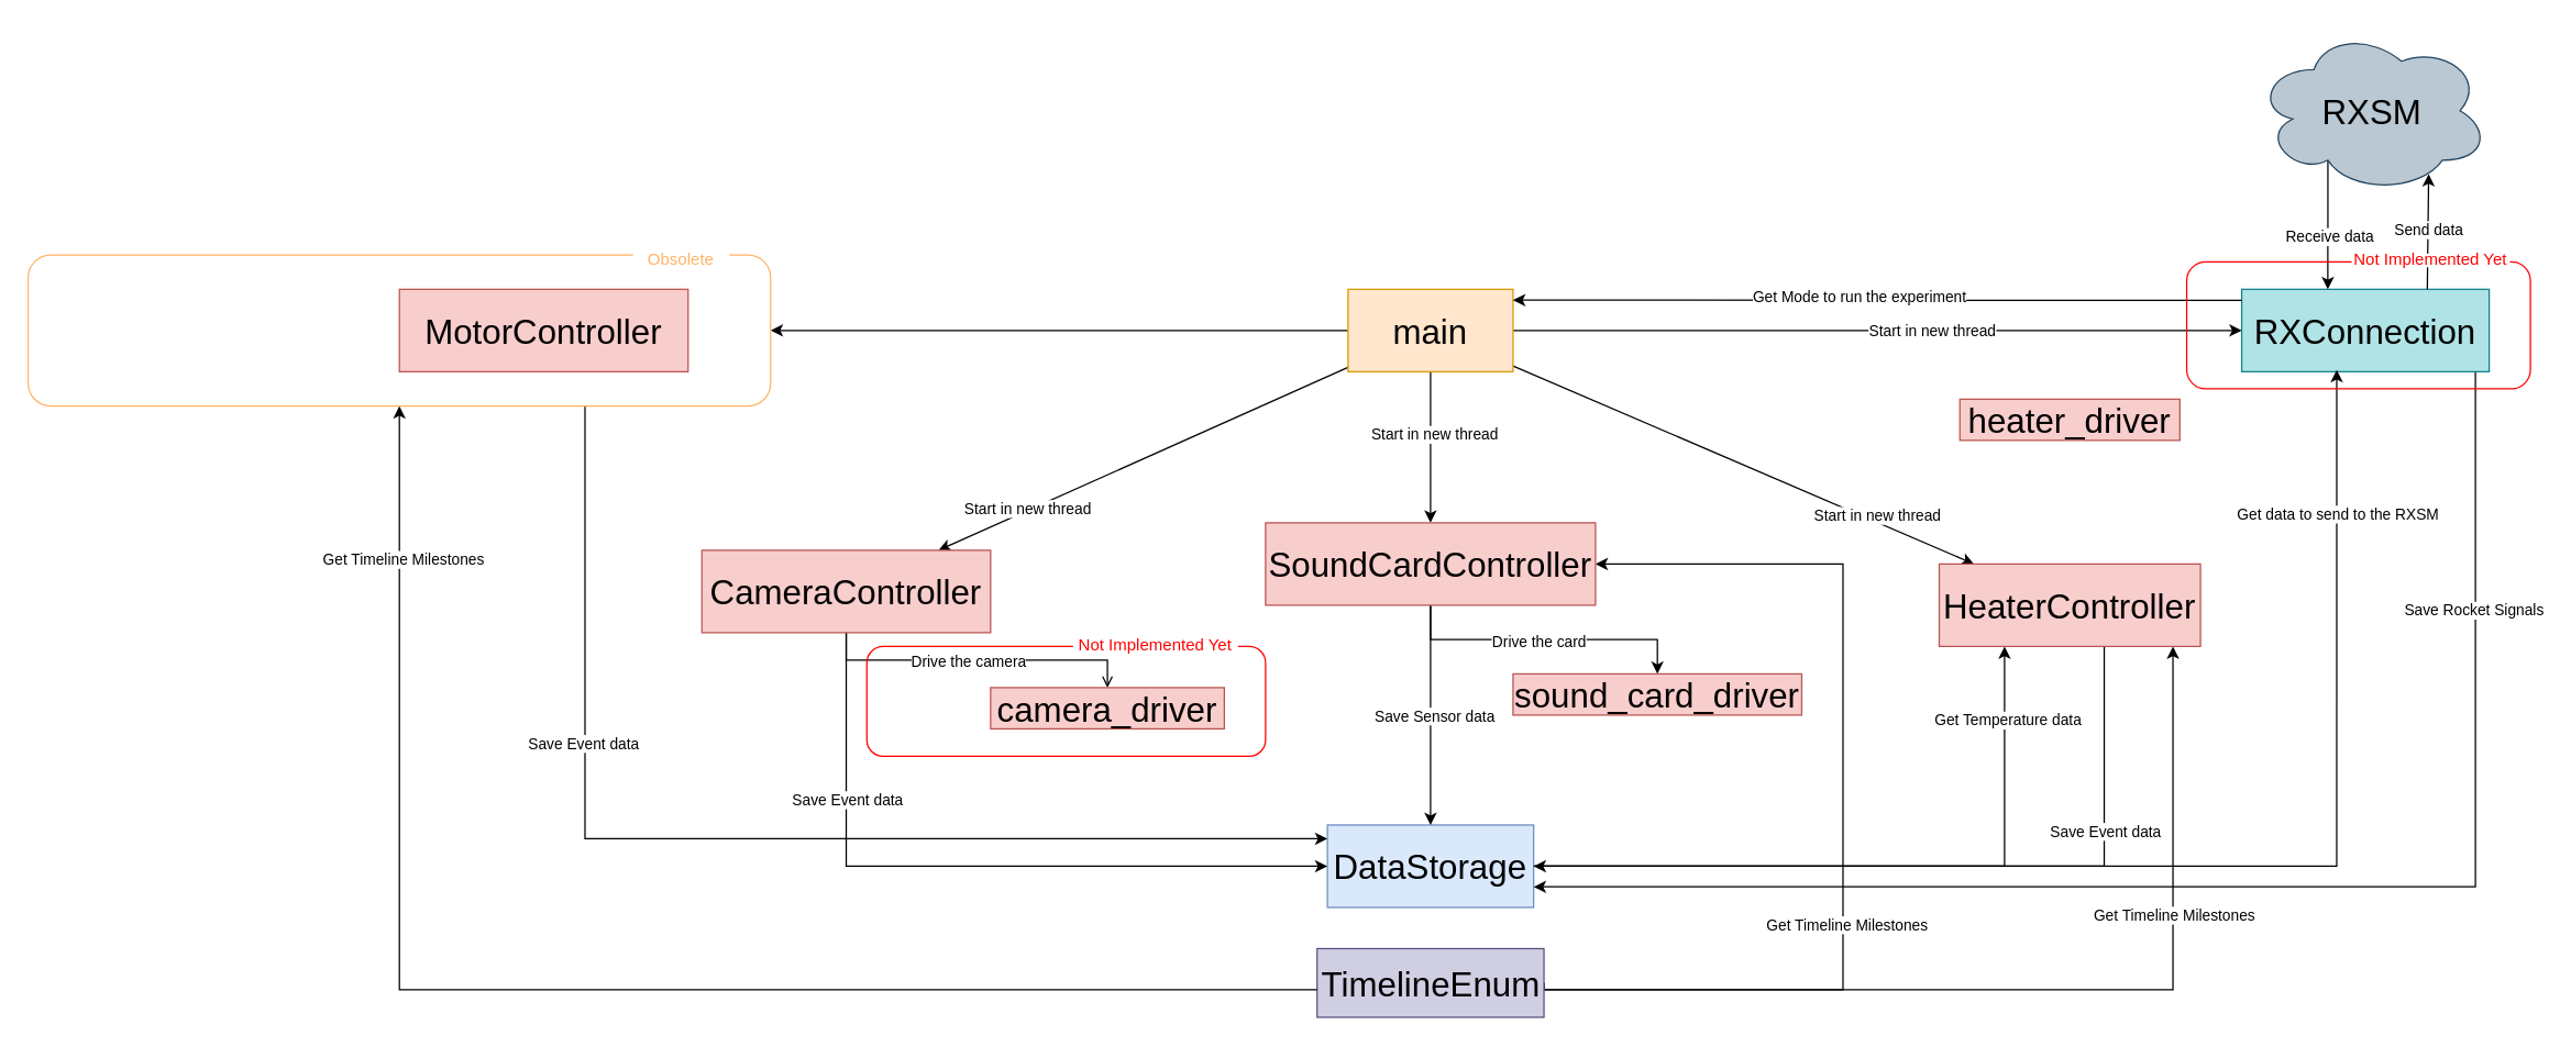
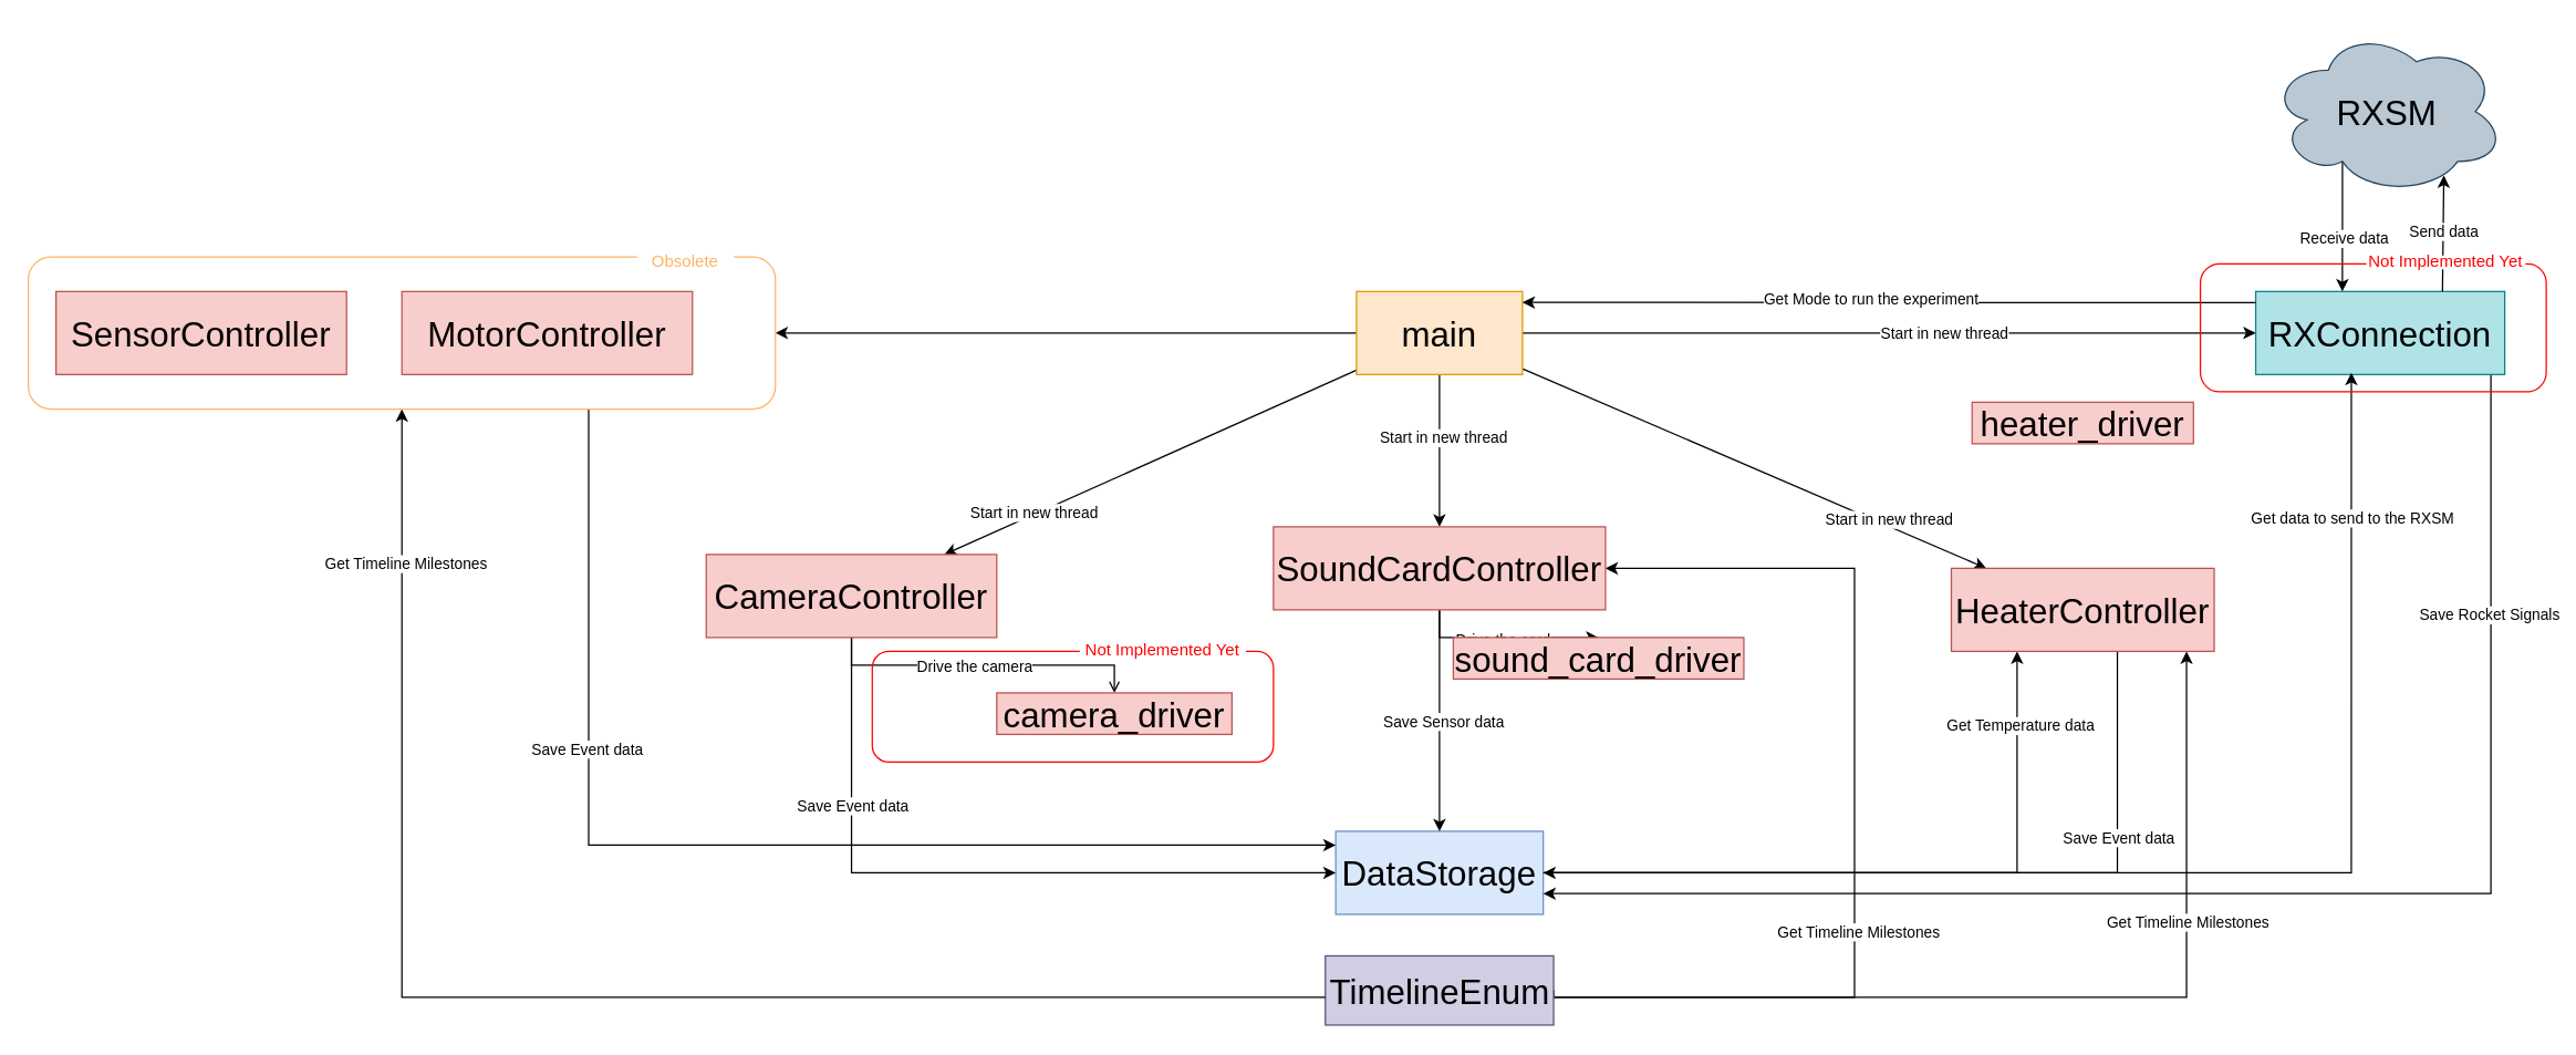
  <mxCell id="0" />
  <mxCell id="1" parent="0" />
  <mxCell id="2" value="" style="edgeStyle=orthogonalEdgeStyle;rounded=0;orthogonalLoop=1;jettySize=auto;html=1;" edge="1" parent="1" source="11" target="21"><mxGeometry relative="1" as="geometry" /></mxCell>
  <mxCell id="3" value="Start in new thread" style="edgeLabel;html=1;align=center;verticalAlign=middle;resizable=0;points=[];" vertex="1" connectable="0" parent="2"><mxGeometry x="-0.182" y="2" relative="1" as="geometry"><mxPoint as="offset" /></mxGeometry></mxCell>
  <mxCell id="4" value="" style="rounded=0;orthogonalLoop=1;jettySize=auto;html=1;" edge="1" parent="1" source="11" target="26"><mxGeometry relative="1" as="geometry" /></mxCell>
  <mxCell id="5" value="Start in new thread" style="edgeLabel;html=1;align=center;verticalAlign=middle;resizable=0;points=[];" vertex="1" connectable="0" parent="4"><mxGeometry x="0.566" y="-1" relative="1" as="geometry"><mxPoint as="offset" /></mxGeometry></mxCell>
  <mxCell id="6" value="" style="rounded=0;orthogonalLoop=1;jettySize=auto;html=1;" edge="1" parent="1" source="11" target="31"><mxGeometry relative="1" as="geometry" /></mxCell>
  <mxCell id="7" value="Start in new thread" style="edgeLabel;html=1;align=center;verticalAlign=middle;resizable=0;points=[];" vertex="1" connectable="0" parent="6"><mxGeometry x="0.574" y="-1" relative="1" as="geometry"><mxPoint x="1" y="-6" as="offset" /></mxGeometry></mxCell>
  <mxCell id="8" value="" style="rounded=0;orthogonalLoop=1;jettySize=auto;html=1;" edge="1" parent="1" source="11" target="40"><mxGeometry relative="1" as="geometry" /></mxCell>
  <mxCell id="9" value="Start in new thread" style="edgeLabel;html=1;align=center;verticalAlign=middle;resizable=0;points=[];" vertex="1" connectable="0" parent="8"><mxGeometry x="0.148" relative="1" as="geometry"><mxPoint as="offset" /></mxGeometry></mxCell>
  <mxCell id="10" style="rounded=0;orthogonalLoop=1;jettySize=auto;html=1;entryX=1;entryY=0.5;entryDx=0;entryDy=0;" edge="1" parent="1" source="11" target="57"><mxGeometry relative="1" as="geometry" /></mxCell>
  <mxCell id="11" value="main" style="rounded=0;whiteSpace=wrap;html=1;fillColor=#ffe6cc;strokeColor=#d79b00;fontSize=25;" vertex="1" parent="1"><mxGeometry x="980" y="210" width="120" height="60" as="geometry" /></mxCell>
  <mxCell id="12" style="edgeStyle=orthogonalEdgeStyle;rounded=0;orthogonalLoop=1;jettySize=auto;html=1;entryX=0.25;entryY=1;entryDx=0;entryDy=0;" edge="1" parent="1" source="14" target="31"><mxGeometry relative="1" as="geometry"><Array as="points"><mxPoint x="1458" y="630" /><mxPoint x="1458" y="470" /></Array></mxGeometry></mxCell>
  <mxCell id="13" value="Get Temperature data" style="edgeLabel;html=1;align=center;verticalAlign=middle;resizable=0;points=[];" vertex="1" connectable="0" parent="12"><mxGeometry x="0.786" y="-2" relative="1" as="geometry"><mxPoint as="offset" /></mxGeometry></mxCell>
  <mxCell id="14" value="DataStorage" style="rounded=0;whiteSpace=wrap;html=1;fillColor=#dae8fc;strokeColor=#6c8ebf;fontSize=25;" vertex="1" parent="1"><mxGeometry x="965" y="600" width="150" height="60" as="geometry" /></mxCell>
  <mxCell id="15" style="edgeStyle=orthogonalEdgeStyle;rounded=0;orthogonalLoop=1;jettySize=auto;html=1;entryX=0.5;entryY=0;entryDx=0;entryDy=0;" edge="1" parent="1" source="21" target="14"><mxGeometry relative="1" as="geometry" /></mxCell>
  <mxCell id="16" value="Save Sensor data" style="edgeLabel;html=1;align=center;verticalAlign=middle;resizable=0;points=[];" vertex="1" connectable="0" parent="15"><mxGeometry x="0.001" y="2" relative="1" as="geometry"><mxPoint as="offset" /></mxGeometry></mxCell>
  <mxCell id="17" value="" style="edgeStyle=orthogonalEdgeStyle;rounded=0;orthogonalLoop=1;jettySize=auto;html=1;" edge="1" parent="1" source="21" target="32"><mxGeometry relative="1" as="geometry" /></mxCell>
  <mxCell id="18" value="Drive the card" style="edgeLabel;html=1;align=center;verticalAlign=middle;resizable=0;points=[];" vertex="1" connectable="0" parent="17"><mxGeometry x="-0.039" y="-1" relative="1" as="geometry"><mxPoint as="offset" /></mxGeometry></mxCell>
  <mxCell id="19" style="edgeStyle=orthogonalEdgeStyle;rounded=0;orthogonalLoop=1;jettySize=auto;html=1;exitX=1;exitY=0.5;exitDx=0;exitDy=0;" edge="1" parent="1" source="37" target="21"><mxGeometry relative="1" as="geometry"><Array as="points"><mxPoint x="1340" y="720" /><mxPoint x="1340" y="410" /></Array></mxGeometry></mxCell>
  <mxCell id="20" value="Get Timeline Milestones" style="edgeLabel;html=1;align=center;verticalAlign=middle;resizable=0;points=[];" vertex="1" connectable="0" parent="19"><mxGeometry x="-0.242" y="-2" relative="1" as="geometry"><mxPoint as="offset" /></mxGeometry></mxCell>
  <mxCell id="21" value="SoundCardController" style="rounded=0;whiteSpace=wrap;html=1;fillColor=#f8cecc;strokeColor=#b85450;fontSize=25;" vertex="1" parent="1"><mxGeometry x="920" y="380" width="240" height="60" as="geometry" /></mxCell>
  <mxCell id="22" style="edgeStyle=orthogonalEdgeStyle;rounded=0;orthogonalLoop=1;jettySize=auto;html=1;entryX=0;entryY=0.5;entryDx=0;entryDy=0;" edge="1" parent="1" source="26" target="14"><mxGeometry relative="1" as="geometry"><Array as="points"><mxPoint x="615" y="630" /></Array></mxGeometry></mxCell>
  <mxCell id="23" value="Save Event data" style="edgeLabel;html=1;align=center;verticalAlign=middle;resizable=0;points=[];" vertex="1" connectable="0" parent="22"><mxGeometry x="-0.467" y="1" relative="1" as="geometry"><mxPoint x="-1" y="-18" as="offset" /></mxGeometry></mxCell>
  <mxCell id="24" value="" style="edgeStyle=orthogonalEdgeStyle;rounded=0;orthogonalLoop=1;jettySize=auto;html=1;endArrow=open;" edge="1" parent="1" source="26" target="34"><mxGeometry relative="1" as="geometry" /></mxCell>
  <mxCell id="25" value="Drive the camera" style="edgeLabel;html=1;align=center;verticalAlign=middle;resizable=0;points=[];" vertex="1" connectable="0" parent="24"><mxGeometry x="-0.06" relative="1" as="geometry"><mxPoint as="offset" /></mxGeometry></mxCell>
  <mxCell id="26" value="CameraController" style="rounded=0;whiteSpace=wrap;html=1;fillColor=#f8cecc;strokeColor=#b85450;fontSize=25;" vertex="1" parent="1"><mxGeometry x="510" y="400" width="210" height="60" as="geometry" /></mxCell>
  <mxCell id="27" style="edgeStyle=orthogonalEdgeStyle;rounded=0;orthogonalLoop=1;jettySize=auto;html=1;entryX=1;entryY=0.5;entryDx=0;entryDy=0;" edge="1" parent="1" source="31" target="14"><mxGeometry relative="1" as="geometry"><Array as="points"><mxPoint x="1530" y="630" /></Array></mxGeometry></mxCell>
  <mxCell id="28" value="Save Event data" style="edgeLabel;html=1;align=center;verticalAlign=middle;resizable=0;points=[];" vertex="1" connectable="0" parent="27"><mxGeometry x="-0.502" relative="1" as="geometry"><mxPoint y="-9" as="offset" /></mxGeometry></mxCell>
  <mxCell id="29" style="edgeStyle=orthogonalEdgeStyle;rounded=0;orthogonalLoop=1;jettySize=auto;html=1;exitX=1;exitY=0.5;exitDx=0;exitDy=0;" edge="1" parent="1" source="37" target="31"><mxGeometry relative="1" as="geometry"><Array as="points"><mxPoint x="1580" y="720" /></Array></mxGeometry></mxCell>
  <mxCell id="30" value="Get Timeline Milestones" style="edgeLabel;html=1;align=center;verticalAlign=middle;resizable=0;points=[];" vertex="1" connectable="0" parent="29"><mxGeometry x="0.45" relative="1" as="geometry"><mxPoint as="offset" /></mxGeometry></mxCell>
  <mxCell id="31" value="HeaterController" style="rounded=0;whiteSpace=wrap;html=1;fillColor=#f8cecc;strokeColor=#b85450;fontSize=25;" vertex="1" parent="1"><mxGeometry x="1410" y="410" width="190" height="60" as="geometry" /></mxCell>
- <mxCell id="32" value="sound_card_driver" style="rounded=0;whiteSpace=wrap;html=1;fillColor=#f8cecc;strokeColor=#b85450;fontSize=25;" vertex="1" parent="1"><mxGeometry x="1100" y="490" width="210" height="30" as="geometry" /></mxCell>
+ <mxCell id="32" value="sound_card_driver" style="rounded=0;whiteSpace=wrap;html=1;fillColor=#f8cecc;strokeColor=#b85450;fontSize=25;" vertex="1" parent="1"><mxGeometry x="1050" y="460" width="210" height="30" as="geometry" /></mxCell>
  <mxCell id="33" value="heater_driver" style="rounded=0;whiteSpace=wrap;html=1;fillColor=#f8cecc;strokeColor=#b85450;fontSize=25;" vertex="1" parent="1"><mxGeometry x="1425" y="290" width="160" height="30" as="geometry" /></mxCell>
  <mxCell id="34" value="camera_driver" style="rounded=0;whiteSpace=wrap;html=1;fillColor=#f8cecc;strokeColor=#b85450;fontSize=25;" vertex="1" parent="1"><mxGeometry x="720" y="500" width="170" height="30" as="geometry" /></mxCell>
  <mxCell id="35" value="" style="rounded=1;whiteSpace=wrap;html=1;fillColor=none;strokeColor=#FF0000;" vertex="1" parent="1"><mxGeometry x="630" y="470" width="290" height="80" as="geometry" /></mxCell>
  <mxCell id="36" value="Not Implemented Yet" style="text;html=1;align=center;verticalAlign=middle;whiteSpace=wrap;rounded=0;fillColor=default;fontColor=#ff0000;" vertex="1" parent="1"><mxGeometry x="780" y="464" width="120" height="10" as="geometry" /></mxCell>
  <mxCell id="37" value="TimelineEnum" style="rounded=0;whiteSpace=wrap;html=1;fillColor=#d0cee2;strokeColor=#56517e;fontSize=25;" vertex="1" parent="1"><mxGeometry x="957.5" y="690" width="165" height="50" as="geometry" /></mxCell>
  <mxCell id="38" style="edgeStyle=orthogonalEdgeStyle;rounded=0;orthogonalLoop=1;jettySize=auto;html=1;entryX=1;entryY=0.75;entryDx=0;entryDy=0;" edge="1" parent="1" source="40" target="14"><mxGeometry relative="1" as="geometry"><Array as="points"><mxPoint x="1800" y="645" /></Array></mxGeometry></mxCell>
  <mxCell id="39" value="Save Rocket Signals" style="edgeLabel;html=1;align=center;verticalAlign=middle;resizable=0;points=[];" vertex="1" connectable="0" parent="38"><mxGeometry x="-0.674" y="-2" relative="1" as="geometry"><mxPoint as="offset" /></mxGeometry></mxCell>
  <mxCell id="40" value="RXConnection" style="rounded=0;whiteSpace=wrap;html=1;fillColor=#b0e3e6;strokeColor=#0e8088;fontSize=25;" vertex="1" parent="1"><mxGeometry x="1630" y="210" width="180" height="60" as="geometry" /></mxCell>
  <mxCell id="41" style="edgeStyle=orthogonalEdgeStyle;rounded=0;orthogonalLoop=1;jettySize=auto;html=1;entryX=0.384;entryY=0.978;entryDx=0;entryDy=0;entryPerimeter=0;" edge="1" parent="1" source="14" target="40"><mxGeometry relative="1" as="geometry" /></mxCell>
  <mxCell id="42" value="Get data to send to the RXSM" style="edgeLabel;html=1;align=center;verticalAlign=middle;resizable=0;points=[];" vertex="1" connectable="0" parent="41"><mxGeometry x="0.78" relative="1" as="geometry"><mxPoint as="offset" /></mxGeometry></mxCell>
  <mxCell id="43" style="edgeStyle=orthogonalEdgeStyle;rounded=0;orthogonalLoop=1;jettySize=auto;html=1;entryX=1;entryY=0.131;entryDx=0;entryDy=0;entryPerimeter=0;" edge="1" parent="1" source="40" target="11"><mxGeometry relative="1" as="geometry"><Array as="points"><mxPoint x="1500" y="218" /><mxPoint x="1500" y="218" /></Array></mxGeometry></mxCell>
  <mxCell id="44" value="Get Mode to run the experiment" style="edgeLabel;html=1;align=center;verticalAlign=middle;resizable=0;points=[];" vertex="1" connectable="0" parent="43"><mxGeometry x="0.053" y="-2" relative="1" as="geometry"><mxPoint as="offset" /></mxGeometry></mxCell>
  <mxCell id="45" style="rounded=0;orthogonalLoop=1;jettySize=auto;html=1;entryX=0.348;entryY=0;entryDx=0;entryDy=0;exitX=0.31;exitY=0.8;exitDx=0;exitDy=0;exitPerimeter=0;entryPerimeter=0;" edge="1" parent="1" source="47" target="40"><mxGeometry relative="1" as="geometry" /></mxCell>
  <mxCell id="46" value="Receive data" style="edgeLabel;html=1;align=center;verticalAlign=middle;resizable=0;points=[];" vertex="1" connectable="0" parent="45"><mxGeometry x="0.177" y="1" relative="1" as="geometry"><mxPoint as="offset" /></mxGeometry></mxCell>
  <mxCell id="47" value="&lt;font style=&quot;font-size: 25px;&quot;&gt;RXSM&lt;/font&gt;" style="ellipse;shape=cloud;whiteSpace=wrap;html=1;fillColor=#bac8d3;strokeColor=#23445d;" vertex="1" parent="1"><mxGeometry x="1640" y="20" width="170" height="120" as="geometry" /></mxCell>
  <mxCell id="48" style="rounded=0;orthogonalLoop=1;jettySize=auto;html=1;entryX=0.741;entryY=0.884;entryDx=0;entryDy=0;entryPerimeter=0;exitX=0.75;exitY=0;exitDx=0;exitDy=0;" edge="1" parent="1" source="40" target="47"><mxGeometry relative="1" as="geometry" /></mxCell>
  <mxCell id="49" value="Send data" style="edgeLabel;html=1;align=center;verticalAlign=middle;resizable=0;points=[];" vertex="1" connectable="0" parent="48"><mxGeometry x="0.059" relative="1" as="geometry"><mxPoint as="offset" /></mxGeometry></mxCell>
  <mxCell id="50" value="" style="rounded=1;whiteSpace=wrap;html=1;fillColor=none;strokeColor=#FF0000;" vertex="1" parent="1"><mxGeometry x="1590" y="190" width="250" height="92.5" as="geometry" /></mxCell>
  <mxCell id="51" value="Not Implemented Yet" style="text;html=1;align=center;verticalAlign=middle;whiteSpace=wrap;rounded=0;fillColor=default;fontColor=#ff0000;" vertex="1" parent="1"><mxGeometry x="1710" y="184" width="115" height="10" as="geometry" /></mxCell>
  <mxCell id="52" style="edgeStyle=orthogonalEdgeStyle;rounded=0;orthogonalLoop=1;jettySize=auto;html=1;exitX=0.75;exitY=1;exitDx=0;exitDy=0;" edge="1" parent="1" source="57"><mxGeometry relative="1" as="geometry"><mxPoint x="965" y="610" as="targetPoint" /><Array as="points"><mxPoint x="425" y="610" /></Array></mxGeometry></mxCell>
  <mxCell id="53" value="Save Event data" style="edgeLabel;html=1;align=center;verticalAlign=middle;resizable=0;points=[];" vertex="1" connectable="0" parent="52"><mxGeometry x="-0.426" y="-2" relative="1" as="geometry"><mxPoint as="offset" /></mxGeometry></mxCell>
  <mxCell id="54" value="MotorController" style="rounded=0;whiteSpace=wrap;html=1;fillColor=#f8cecc;strokeColor=#b85450;fontSize=25;" vertex="1" parent="1"><mxGeometry x="290" y="210" width="210" height="60" as="geometry" /></mxCell>
  <mxCell id="55" style="edgeStyle=orthogonalEdgeStyle;rounded=0;orthogonalLoop=1;jettySize=auto;html=1;entryX=0.5;entryY=1;entryDx=0;entryDy=0;" edge="1" parent="1" source="37" target="57"><mxGeometry relative="1" as="geometry"><Array as="points"><mxPoint x="290" y="720" /></Array></mxGeometry></mxCell>
  <mxCell id="56" value="Get Timeline Milestones" style="edgeLabel;html=1;align=center;verticalAlign=middle;resizable=0;points=[];" vertex="1" connectable="0" parent="55"><mxGeometry x="0.795" y="-2" relative="1" as="geometry"><mxPoint as="offset" /></mxGeometry></mxCell>
  <mxCell id="57" value="" style="rounded=1;whiteSpace=wrap;html=1;fillColor=none;strokeColor=#FFB366;" vertex="1" parent="1"><mxGeometry x="20" y="185" width="540" height="110" as="geometry" /></mxCell>
  <mxCell id="58" value="Obsolete" style="text;html=1;align=center;verticalAlign=middle;whiteSpace=wrap;rounded=0;fillColor=default;fontColor=#FFB366;" vertex="1" parent="1"><mxGeometry x="460" y="184" width="70" height="10" as="geometry" /></mxCell>
+ <mxCell id="59" value="SensorController" style="rounded=0;whiteSpace=wrap;html=1;fillColor=#f8cecc;strokeColor=#b85450;fontSize=25;" vertex="1" parent="1"><mxGeometry x="40" y="210" width="210" height="60" as="geometry" /></mxCell>
